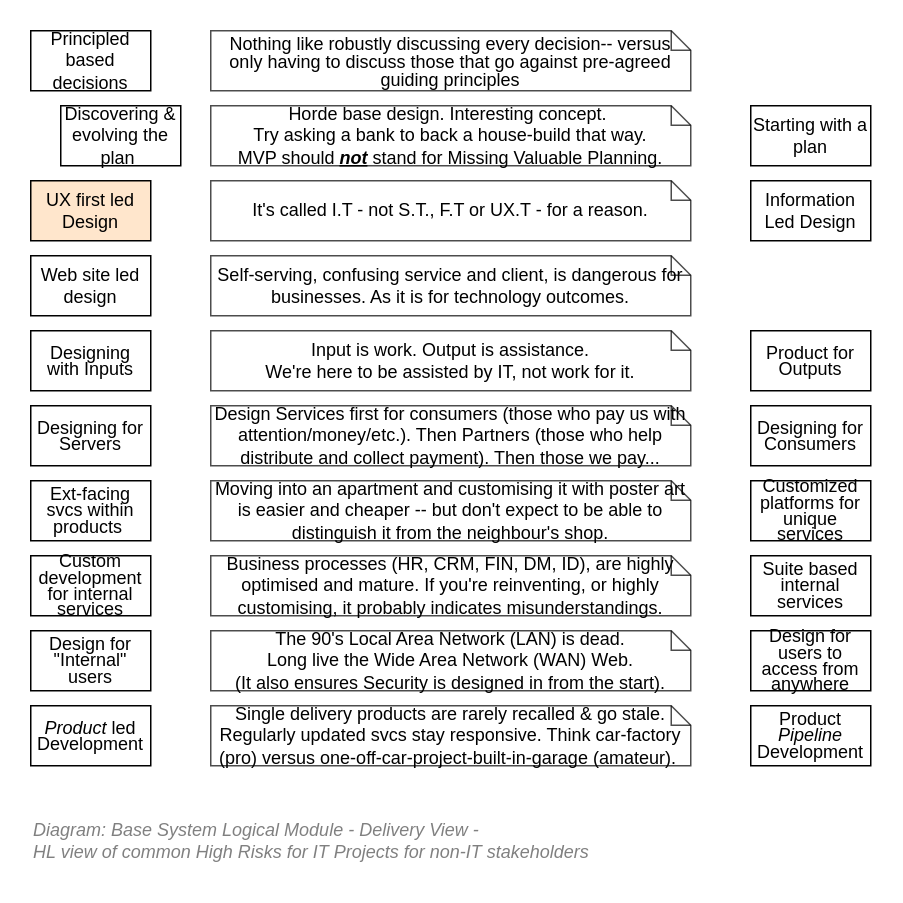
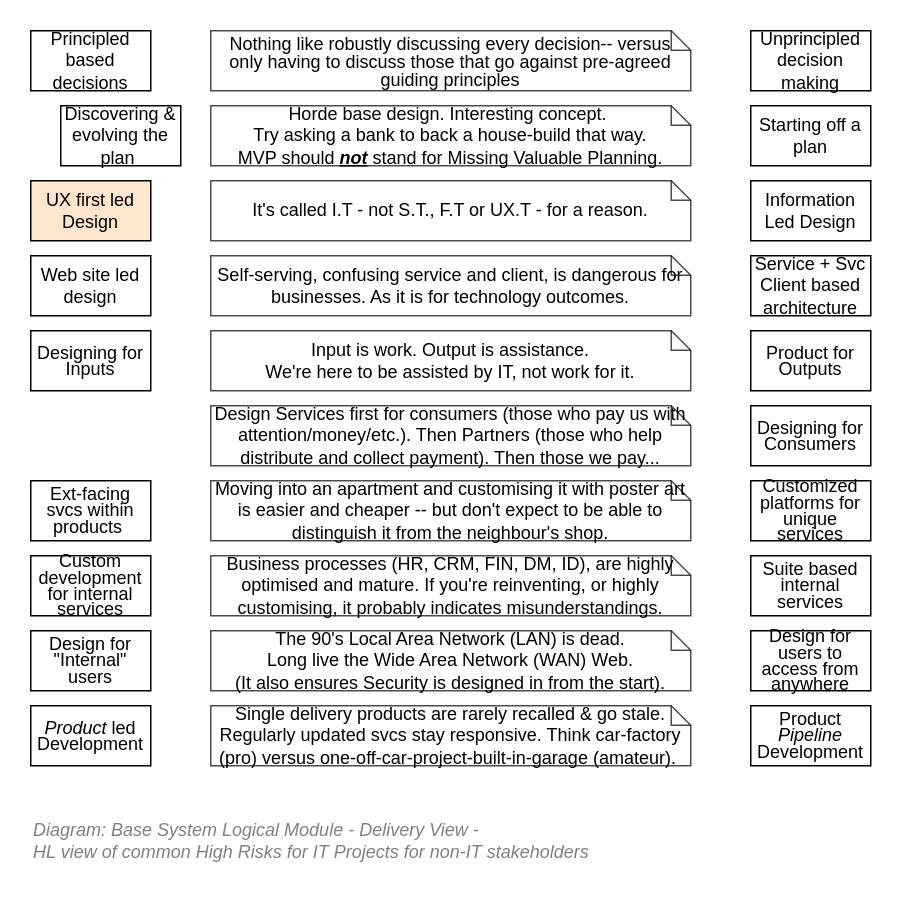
  <mxCell id="0" />
  <mxCell id="1" parent="0" />
  <mxCell id="2" value="UX first led Design" style="rounded=0;whiteSpace=wrap;html=1;fillColor=#ffe6cc;" vertex="1" parent="1"><mxGeometry x="20" y="120" width="80" height="40" as="geometry" /></mxCell>
  <mxCell id="3" value="Information Led Design" style="rounded=0;whiteSpace=wrap;html=1;" vertex="1" parent="1"><mxGeometry x="500" y="120" width="80" height="40" as="geometry" /></mxCell>
  <mxCell id="4" value="Web site led design" style="rounded=0;whiteSpace=wrap;html=1;" vertex="1" parent="1"><mxGeometry x="20" y="170" width="80" height="40" as="geometry" /></mxCell>
+ <mxCell id="5" value="Service + Svc Client based architecture" style="rounded=0;whiteSpace=wrap;html=1;" vertex="1" parent="1"><mxGeometry x="500" y="170" width="80" height="40" as="geometry" /></mxCell>
  <mxCell id="6" value="&lt;p style=&quot;line-height: 90%&quot;&gt;Ext-facing svcs within products&amp;nbsp;&lt;/p&gt;" style="rounded=0;whiteSpace=wrap;html=1;" vertex="1" parent="1"><mxGeometry x="20" y="320" width="80" height="40" as="geometry" /></mxCell>
  <mxCell id="7" value="&lt;p style=&quot;line-height: 90%&quot;&gt;Custom development for internal services&lt;/p&gt;" style="rounded=0;whiteSpace=wrap;html=1;" vertex="1" parent="1"><mxGeometry x="20" y="370" width="80" height="40" as="geometry" /></mxCell>
  <mxCell id="8" value="&lt;p style=&quot;line-height: 90%&quot;&gt;Customized platforms for unique services&lt;/p&gt;" style="rounded=0;whiteSpace=wrap;html=1;" vertex="1" parent="1"><mxGeometry x="500" y="320" width="80" height="40" as="geometry" /></mxCell>
  <mxCell id="9" value="&lt;p style=&quot;line-height: 90%&quot;&gt;Suite based internal services&lt;/p&gt;" style="rounded=0;whiteSpace=wrap;html=1;" vertex="1" parent="1"><mxGeometry x="500" y="370" width="80" height="40" as="geometry" /></mxCell>
  <mxCell id="10" value="Principled based decisions" style="rounded=0;whiteSpace=wrap;html=1;" vertex="1" parent="1"><mxGeometry x="20" y="20" width="80" height="40" as="geometry" /></mxCell>
+ <mxCell id="11" value="Unprincipled decision making" style="rounded=0;whiteSpace=wrap;html=1;" vertex="1" parent="1"><mxGeometry x="500" y="20" width="80" height="40" as="geometry" /></mxCell>
  <mxCell id="12" value="It's called I.T - not S.T., F.T or UX.T - for a reason." style="shape=note;size=13;whiteSpace=wrap;html=1;opacity=70;" vertex="1" parent="1"><mxGeometry x="140" y="120" width="320" height="40" as="geometry" /></mxCell>
  <mxCell id="13" value="Self-serving, confusing service and client, is dangerous for businesses. As it is for technology outcomes." style="shape=note;size=13;whiteSpace=wrap;html=1;opacity=70;" vertex="1" parent="1"><mxGeometry x="140" y="170" width="320" height="40" as="geometry" /></mxCell>
  <mxCell id="14" value="&lt;p style=&quot;line-height: 120%&quot;&gt;Moving into an apartment and customising it with poster art is easier and cheaper -- but don't expect to be able to distinguish it from the neighbour's shop.&lt;br&gt;&lt;/p&gt;" style="shape=note;size=13;whiteSpace=wrap;html=1;opacity=70;" vertex="1" parent="1"><mxGeometry x="140" y="320" width="320" height="40" as="geometry" /></mxCell>
  <mxCell id="15" value="&lt;p style=&quot;line-height: 120%&quot;&gt;Business processes (HR, CRM, FIN, DM, ID), are highly optimised and mature. If you're reinventing, or highly customising, it probably indicates misunderstandings.&lt;br&gt;&lt;/p&gt;" style="shape=note;size=13;whiteSpace=wrap;html=1;opacity=70;" vertex="1" parent="1"><mxGeometry x="140" y="370" width="320" height="40" as="geometry" /></mxCell>
  <mxCell id="16" value="Discovering &amp;amp; evolving the plan&amp;nbsp;" style="rounded=0;whiteSpace=wrap;html=1;" vertex="1" parent="1"><mxGeometry x="40" y="70" width="80" height="40" as="geometry" /></mxCell>
- <mxCell id="17" value="Starting with a plan" style="rounded=0;whiteSpace=wrap;html=1;" vertex="1" parent="1"><mxGeometry x="500" y="70" width="80" height="40" as="geometry" /></mxCell>
+ <mxCell id="17" value="Starting off a plan" style="rounded=0;whiteSpace=wrap;html=1;" vertex="1" parent="1"><mxGeometry x="500" y="70" width="80" height="40" as="geometry" /></mxCell>
  <mxCell id="18" value="&lt;p style=&quot;line-height: 100%&quot;&gt;Nothing like robustly discussing every decision-- versus only having to discuss those that go against pre-agreed guiding principles&lt;/p&gt;" style="shape=note;size=13;whiteSpace=wrap;html=1;opacity=70;" vertex="1" parent="1"><mxGeometry x="140" y="20" width="320" height="40" as="geometry" /></mxCell>
  <mxCell id="19" value="Horde base design. Interesting concept.&amp;nbsp;&lt;br&gt;Try asking a bank to back a house-build that way.&lt;br&gt;MVP should &lt;i&gt;&lt;u&gt;&lt;b&gt;not&lt;/b&gt;&lt;/u&gt;&lt;/i&gt; stand for Missing Valuable Planning." style="shape=note;size=13;whiteSpace=wrap;html=1;opacity=70;" vertex="1" parent="1"><mxGeometry x="140" y="70" width="320" height="40" as="geometry" /></mxCell>
- <mxCell id="20" value="&lt;p style=&quot;line-height: 90%&quot;&gt;Designing with Inputs&lt;/p&gt;" style="rounded=0;whiteSpace=wrap;html=1;" vertex="1" parent="1"><mxGeometry x="20" y="220" width="80" height="40" as="geometry" /></mxCell>
+ <mxCell id="20" value="&lt;p style=&quot;line-height: 90%&quot;&gt;Designing for Inputs&lt;/p&gt;" style="rounded=0;whiteSpace=wrap;html=1;" vertex="1" parent="1"><mxGeometry x="20" y="220" width="80" height="40" as="geometry" /></mxCell>
  <mxCell id="21" value="&lt;p style=&quot;line-height: 90%&quot;&gt;Product for Outputs&lt;/p&gt;" style="rounded=0;whiteSpace=wrap;html=1;" vertex="1" parent="1"><mxGeometry x="500" y="220" width="80" height="40" as="geometry" /></mxCell>
  <mxCell id="22" value="&lt;p style=&quot;line-height: 120%&quot;&gt;Input is work. Output is assistance.&lt;br&gt;We're here to be assisted by IT, not work for it.&lt;/p&gt;" style="shape=note;size=13;whiteSpace=wrap;html=1;opacity=70;" vertex="1" parent="1"><mxGeometry x="140" y="220" width="320" height="40" as="geometry" /></mxCell>
  <mxCell id="23" value="&lt;p style=&quot;line-height: 90%&quot;&gt;Design for &quot;Internal&quot; users&lt;/p&gt;" style="rounded=0;whiteSpace=wrap;html=1;" vertex="1" parent="1"><mxGeometry x="20" y="420" width="80" height="40" as="geometry" /></mxCell>
  <mxCell id="24" value="&lt;p style=&quot;line-height: 90%&quot;&gt;Design for users to access from anywhere&lt;/p&gt;" style="rounded=0;whiteSpace=wrap;html=1;" vertex="1" parent="1"><mxGeometry x="500" y="420" width="80" height="40" as="geometry" /></mxCell>
  <mxCell id="25" value="&lt;p style=&quot;line-height: 120%&quot;&gt;The 90's Local Area Network (LAN) is dead. &lt;br&gt;Long live the Wide Area Network (WAN) Web.&lt;br&gt;(It also ensures Security is designed in from the start).&lt;/p&gt;" style="shape=note;size=13;whiteSpace=wrap;html=1;opacity=70;" vertex="1" parent="1"><mxGeometry x="140" y="420" width="320" height="40" as="geometry" /></mxCell>
  <mxCell id="26" value="&lt;p style=&quot;line-height: 90%&quot;&gt;&lt;i&gt;Product&lt;/i&gt; led Development&lt;/p&gt;" style="rounded=0;whiteSpace=wrap;html=1;" vertex="1" parent="1"><mxGeometry x="20" y="470" width="80" height="40" as="geometry" /></mxCell>
  <mxCell id="27" value="&lt;p style=&quot;line-height: 90%&quot;&gt;Product &lt;i&gt;Pipeline&lt;/i&gt; Development&lt;/p&gt;" style="rounded=0;whiteSpace=wrap;html=1;" vertex="1" parent="1"><mxGeometry x="500" y="470" width="80" height="40" as="geometry" /></mxCell>
  <mxCell id="28" value="&lt;p style=&quot;line-height: 120%&quot;&gt;Single delivery products are rarely recalled &amp;amp; go stale. Regularly updated svcs stay responsive. Think car-factory (pro) versus one-off-car-project-built-in-garage (amateur).&amp;nbsp;&lt;/p&gt;" style="shape=note;size=13;whiteSpace=wrap;html=1;opacity=70;" vertex="1" parent="1"><mxGeometry x="140" y="470" width="320" height="40" as="geometry" /></mxCell>
- <mxCell id="29" value="&lt;p style=&quot;line-height: 90%&quot;&gt;Designing for Servers&lt;/p&gt;" style="rounded=0;whiteSpace=wrap;html=1;" vertex="1" parent="1"><mxGeometry x="20" y="270" width="80" height="40" as="geometry" /></mxCell>
  <mxCell id="30" value="&lt;p style=&quot;line-height: 120%&quot;&gt;Design Services first for consumers (those who pay us with attention/money/etc.). Then Partners (those who help distribute and collect payment). Then those&amp;nbsp;we pay...&lt;br&gt;&lt;/p&gt;" style="shape=note;size=13;whiteSpace=wrap;html=1;opacity=70;" vertex="1" parent="1"><mxGeometry x="140" y="270" width="320" height="40" as="geometry" /></mxCell>
  <mxCell id="31" value="&lt;p style=&quot;line-height: 90%&quot;&gt;Designing for Consumers&lt;/p&gt;" style="rounded=0;whiteSpace=wrap;html=1;" vertex="1" parent="1"><mxGeometry x="500" y="270" width="80" height="40" as="geometry" /></mxCell>
  <mxCell id="32" value="&lt;font style=&quot;font-size: 12px ; line-height: 100%&quot;&gt;Diagram: Base System Logical Module - Delivery View - &lt;br&gt;HL view of common High Risks for IT Projects for non-IT stakeholders&lt;/font&gt;" style="text;strokeColor=none;fillColor=none;html=1;fontSize=12;fontStyle=2;verticalAlign=middle;align=left;shadow=0;glass=0;comic=0;opacity=30;fontColor=#808080;" vertex="1" parent="1"><mxGeometry x="20" y="540" width="560" height="40" as="geometry" /></mxCell>
